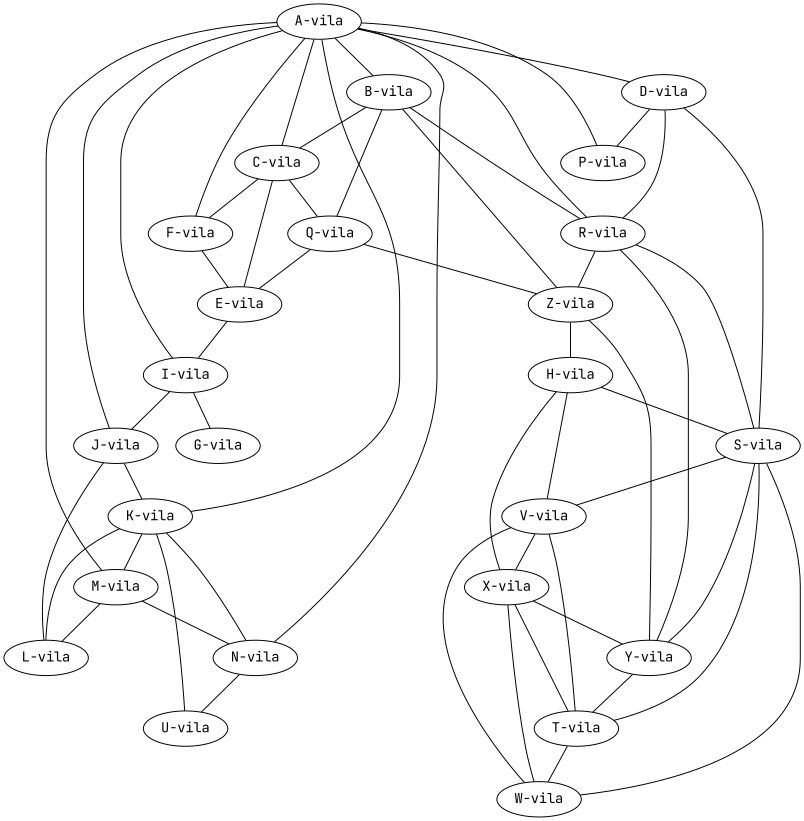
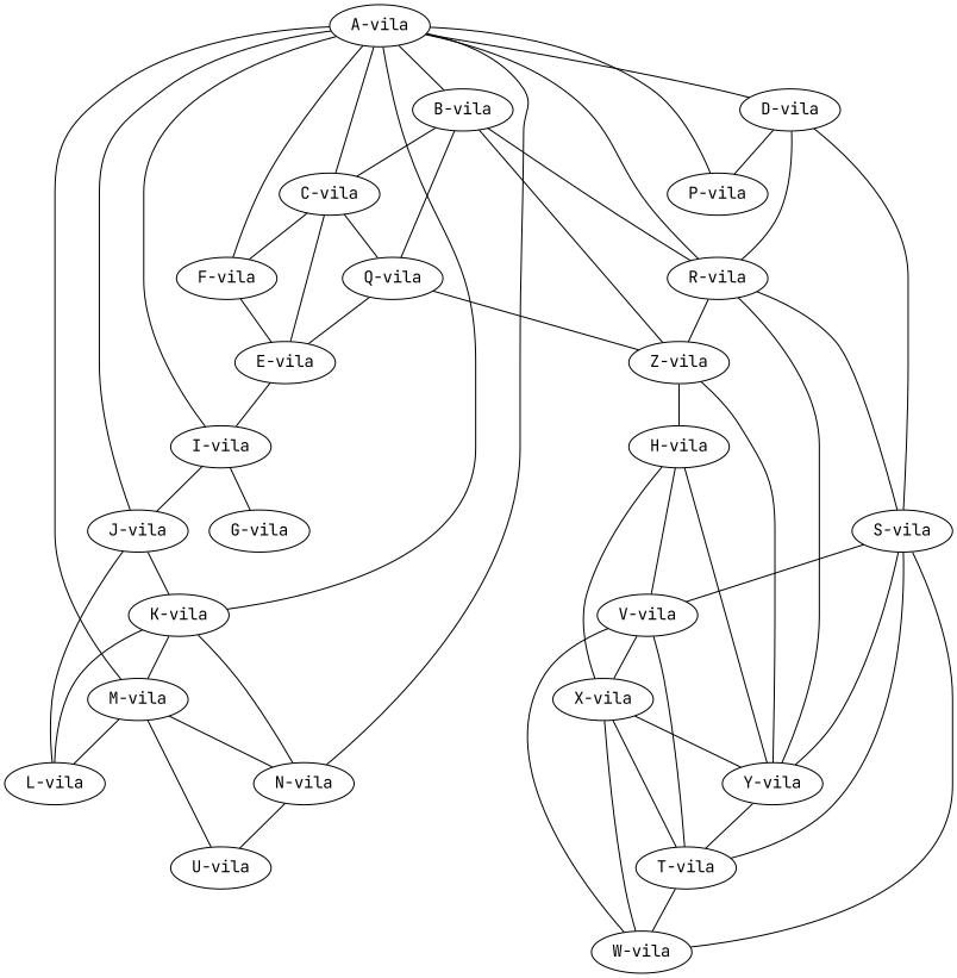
  graph {
    fontname="JetBrains Mono"
    node [fontname="JetBrains Mono"]
    edge [fontname="JetBrains Mono"]
    "A-vila"
    "B-vila"
    "C-vila"
    "D-vila"
    "F-vila"
    "I-vila"
    "J-vila"
    "K-vila"
    "M-vila"
    "N-vila"
    "P-vila"
    "R-vila"
    "Q-vila"
    "Z-vila"
    "E-vila"
    "S-vila"
    "G-vila"
    "L-vila"
    "U-vila"
    "Y-vila"
    "H-vila"
    "V-vila"
    "T-vila"
    "W-vila"
    "X-vila"
    "A-vila" -- "B-vila"
    "A-vila" -- "C-vila"
    "A-vila" -- "D-vila"
    "A-vila" -- "F-vila"
    "A-vila" -- "I-vila"
    "A-vila" -- "J-vila"
    "A-vila" -- "K-vila"
    "A-vila" -- "M-vila"
    "A-vila" -- "N-vila"
    "A-vila" -- "P-vila"
    "A-vila" -- "R-vila"
    "B-vila" -- "C-vila"
    "B-vila" -- "R-vila"
    "B-vila" -- "Q-vila"
    "B-vila" -- "Z-vila"
    "C-vila" -- "F-vila"
    "C-vila" -- "Q-vila"
    "C-vila" -- "E-vila"
    "D-vila" -- "P-vila"
    "D-vila" -- "R-vila"
    "D-vila" -- "S-vila"
    "F-vila" -- "E-vila"
    "I-vila" -- "J-vila"
    "I-vila" -- "G-vila"
    "J-vila" -- "K-vila"
    "J-vila" -- "L-vila"
    "K-vila" -- "M-vila"
    "K-vila" -- "N-vila"
    "K-vila" -- "L-vila"
    "M-vila" -- "N-vila"
    "M-vila" -- "L-vila"
-   "K-vila" -- "U-vila"
+   "M-vila" -- "U-vila"
    "N-vila" -- "U-vila"
    "R-vila" -- "Z-vila"
    "R-vila" -- "S-vila"
    "R-vila" -- "Y-vila"
    "Q-vila" -- "Z-vila"
    "Q-vila" -- "E-vila"
    "Z-vila" -- "Y-vila"
    "Z-vila" -- "H-vila"
    "E-vila" -- "I-vila"
    "S-vila" -- "Y-vila"
    "S-vila" -- "V-vila"
    "S-vila" -- "T-vila"
    "S-vila" -- "W-vila"
    "Y-vila" -- "T-vila"
-   "H-vila" -- "S-vila"
+   "H-vila" -- "Y-vila"
    "H-vila" -- "V-vila"
    "H-vila" -- "X-vila"
    "V-vila" -- "T-vila"
    "V-vila" -- "W-vila"
    "V-vila" -- "X-vila"
    "T-vila" -- "W-vila"
    "X-vila" -- "Y-vila"
    "X-vila" -- "T-vila"
    "X-vila" -- "W-vila"
  }
